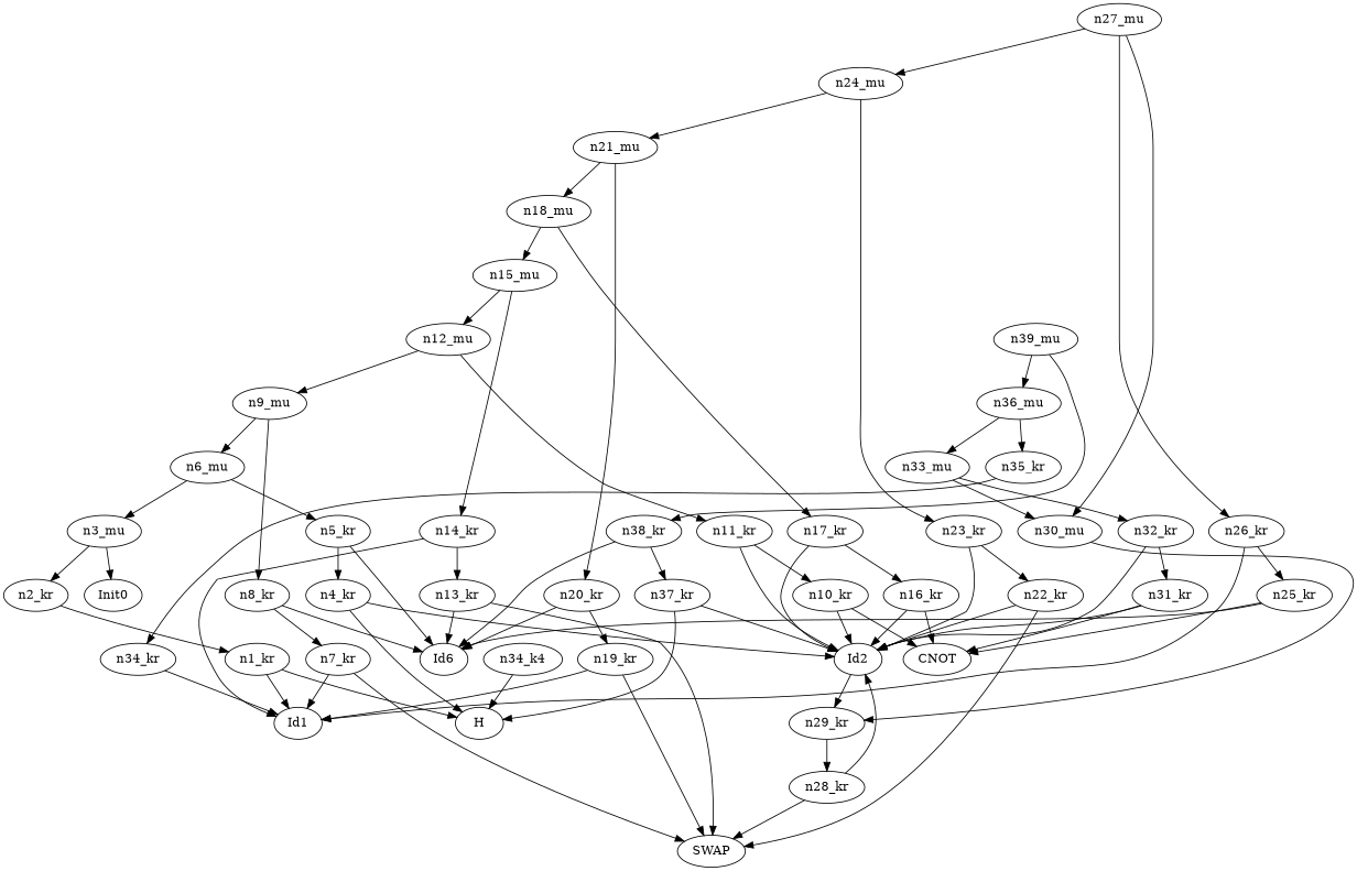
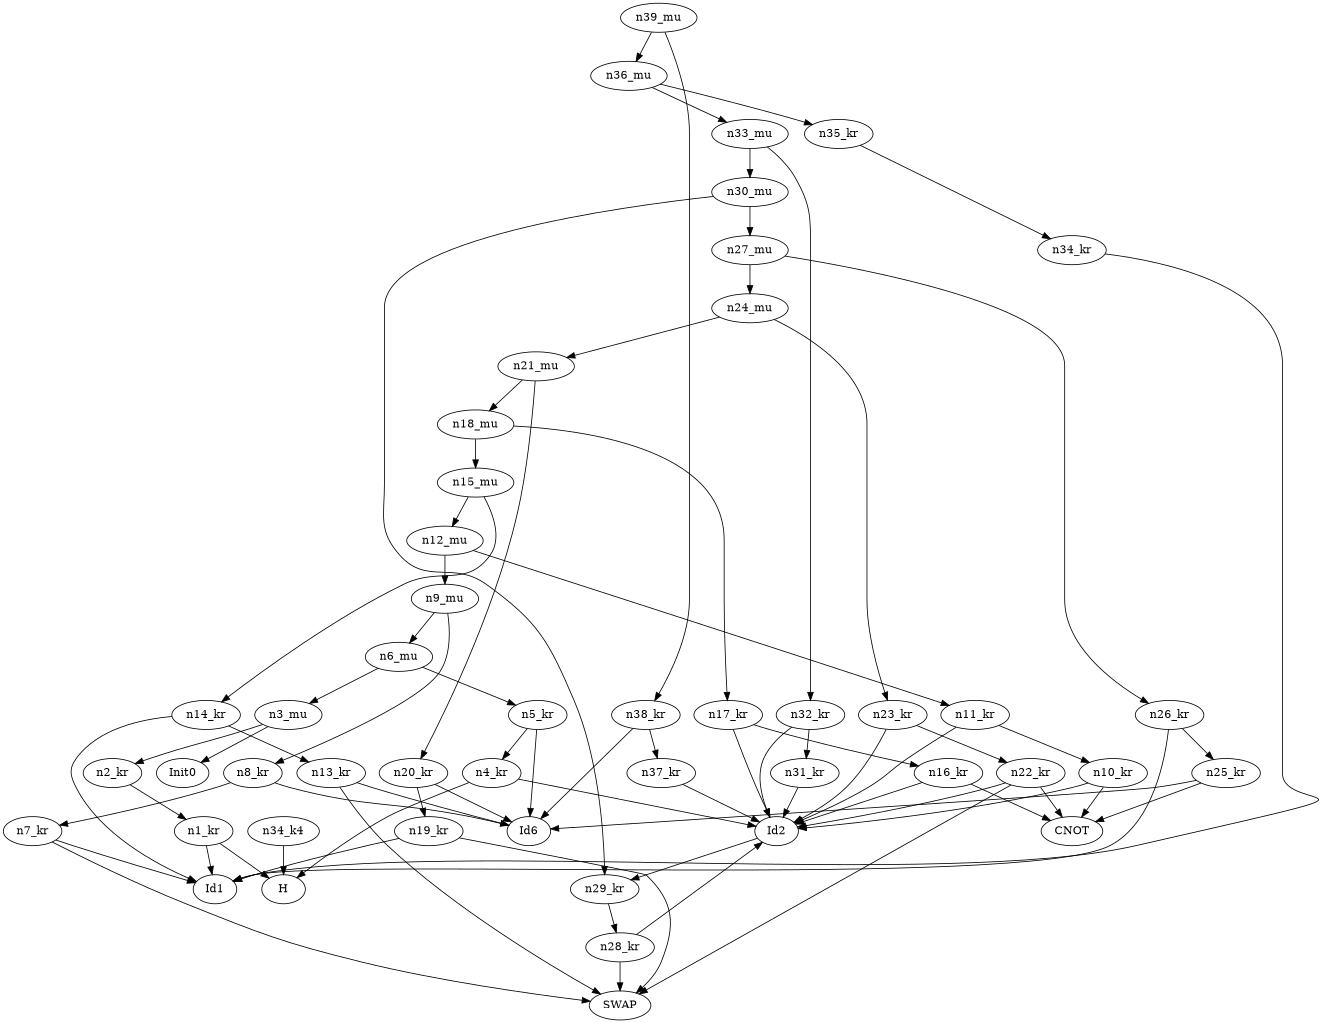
  digraph {
    ordering=out
    n1_kr
    Id1
    H
    n2_kr
    n3_mu
    n6 [label=Init0]
    n4_kr
    Id2
    n29_kr
    n5_kr
    n11 [label=Id6]
    n6_mu
    n7_kr
    SWAP
    n8_kr
    n9_mu
    n10_kr
    CNOT
    n11_kr
    n12_mu
    n13_kr
    n14_kr
    n15_mu
    n16_kr
    n17_kr
    n18_mu
    n19_kr
    n20_kr
    n21_mu
    n22_kr
    n23_kr
    n24_mu
    n25_kr
    n26_kr
    n27_mu
    n28_kr
    n30_mu
    n31_kr
    n32_kr
    n33_mu
    n34_kr
    n34_k4
    n35_kr
    n36_mu
    n37_kr
    n38_kr
    n39_mu
    n1_kr -> Id1
    n1_kr -> H
    n2_kr -> n1_kr
    n3_mu -> n2_kr
    n3_mu -> n6
    n4_kr -> H
    n4_kr -> Id2
    Id2 -> n29_kr
    n29_kr -> n28_kr
    n5_kr -> n4_kr
    n5_kr -> n11
    n6_mu -> n3_mu
    n6_mu -> n5_kr
    n7_kr -> Id1
    n7_kr -> SWAP
    n8_kr -> n11
    n8_kr -> n7_kr
    n9_mu -> n6_mu
    n9_mu -> n8_kr
    n10_kr -> Id2
    n10_kr -> CNOT
    n11_kr -> Id2
    n11_kr -> n10_kr
    n12_mu -> n9_mu
    n12_mu -> n11_kr
    n13_kr -> n11
    n13_kr -> SWAP
    n14_kr -> Id1
    n14_kr -> n13_kr
    n15_mu -> n12_mu
    n15_mu -> n14_kr
    n16_kr -> Id2
    n16_kr -> CNOT
    n17_kr -> Id2
    n17_kr -> n16_kr
    n18_mu -> n15_mu
    n18_mu -> n17_kr
    n19_kr -> Id1
    n19_kr -> SWAP
    n20_kr -> n11
    n20_kr -> n19_kr
    n21_mu -> n18_mu
    n21_mu -> n20_kr
    n22_kr -> Id2
    n22_kr -> SWAP
    n23_kr -> Id2
    n23_kr -> n22_kr
    n24_mu -> n21_mu
    n24_mu -> n23_kr
    n25_kr -> n11
    n25_kr -> CNOT
    n26_kr -> Id1
    n26_kr -> n25_kr
    n27_mu -> n24_mu
    n27_mu -> n26_kr
    n28_kr -> Id2
    n28_kr -> SWAP
    n30_mu -> n29_kr
-   n27_mu -> n30_mu
+   n30_mu -> n27_mu
    n31_kr -> Id2
-   n31_kr -> CNOT
+   n22_kr -> CNOT
    n32_kr -> Id2
    n32_kr -> n31_kr
    n33_mu -> n30_mu
    n33_mu -> n32_kr
    n34_kr -> Id1
    n34_k4 -> H
    n35_kr -> n34_kr
    n36_mu -> n33_mu
    n36_mu -> n35_kr
-   n37_kr -> H
    n37_kr -> Id2
    n38_kr -> n11
    n38_kr -> n37_kr
    n39_mu -> n36_mu
    n39_mu -> n38_kr
  }
